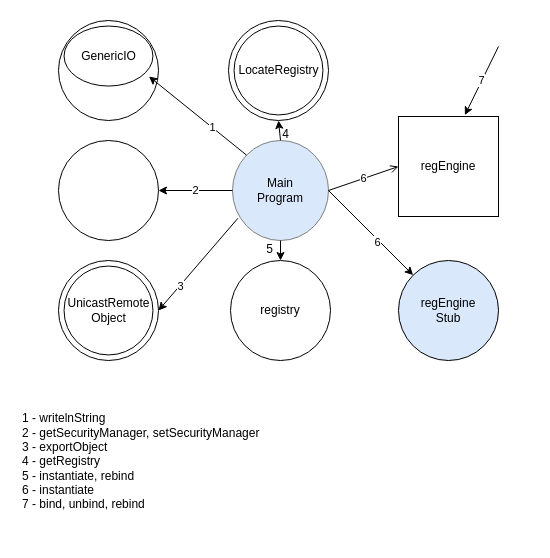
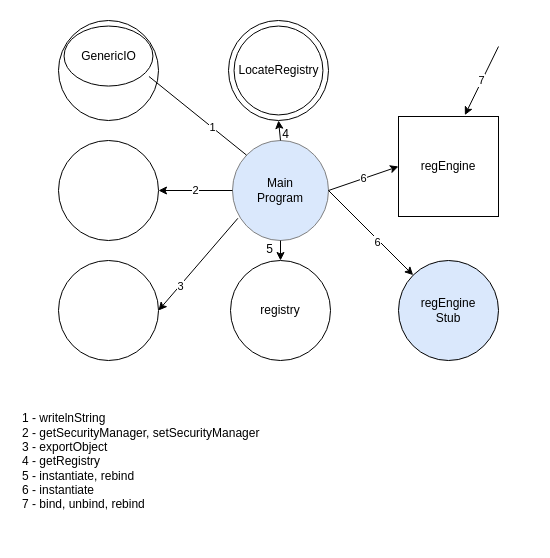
  <mxCell id="0" />
  <mxCell id="1" parent="0" />
  <mxCell id="2" value="&lt;div&gt;&lt;br&gt;&lt;/div&gt;&lt;div&gt;1 - writelnString&lt;br&gt;&lt;/div&gt;&lt;div&gt;2 - getSecurityManager, setSecurityManager&lt;/div&gt;&lt;div&gt;3 - exportObject&lt;br&gt;&lt;/div&gt;&lt;div&gt;4 - getRegistry&lt;br&gt;&lt;/div&gt;&lt;div&gt;5 - instantiate, rebind&lt;/div&gt;6 - instantiate&lt;br&gt;7 - bind, unbind, rebind&lt;div&gt;&lt;br&gt;&lt;/div&gt;" style="text;html=1;strokeColor=none;fillColor=none;align=left;verticalAlign=middle;whiteSpace=wrap;rounded=0;" vertex="1" parent="1"><mxGeometry x="20" y="386" width="508" height="150" as="geometry" /></mxCell>
  <mxCell id="3" value="" style="group" vertex="1" connectable="0" parent="1"><mxGeometry x="232" y="140" width="96" height="100" as="geometry" /></mxCell>
  <mxCell id="4" value="&lt;div&gt;Main&lt;/div&gt;&lt;div&gt;Program&lt;/div&gt;" style="ellipse;whiteSpace=wrap;html=1;fillColor=#dae8fc;strokeColor=#808080;" vertex="1" parent="3"><mxGeometry width="96" height="100" as="geometry" /></mxCell>
  <mxCell id="5" value="" style="group" vertex="1" connectable="0" parent="1"><mxGeometry x="58" y="20" width="100" height="100" as="geometry" /></mxCell>
  <mxCell id="6" value="" style="ellipse;whiteSpace=wrap;html=1;aspect=fixed;" vertex="1" parent="5"><mxGeometry width="100" height="100" as="geometry" /></mxCell>
  <mxCell id="7" value="GenericIO" style="ellipse;whiteSpace=wrap;html=1;aspect=fixed;" vertex="1" parent="5"><mxGeometry x="5.556" y="5.556" width="88.889" height="60" as="geometry" /></mxCell>
  <mxCell id="8" value="" style="group" vertex="1" connectable="0" parent="1"><mxGeometry x="58" y="140" width="100" height="100" as="geometry" /></mxCell>
  <mxCell id="9" value="" style="ellipse;whiteSpace=wrap;html=1;aspect=fixed;" vertex="1" parent="8"><mxGeometry width="100" height="100" as="geometry" /></mxCell>
  <mxCell id="10" value="" style="group" vertex="1" connectable="0" parent="1"><mxGeometry x="58" y="260" width="100" height="100" as="geometry" /></mxCell>
  <mxCell id="11" value="" style="ellipse;whiteSpace=wrap;html=1;aspect=fixed;" vertex="1" parent="10"><mxGeometry width="100" height="100" as="geometry" /></mxCell>
- <mxCell id="12" value="UnicastRemote&lt;br&gt;Object" style="ellipse;whiteSpace=wrap;html=1;aspect=fixed;" vertex="1" parent="10"><mxGeometry x="5.556" y="5.556" width="88.889" height="88.889" as="geometry" /></mxCell>
  <mxCell id="13" value="" style="group" vertex="1" connectable="0" parent="1"><mxGeometry x="228" y="20" width="100" height="100" as="geometry" /></mxCell>
  <mxCell id="14" value="" style="ellipse;whiteSpace=wrap;html=1;aspect=fixed;" vertex="1" parent="13"><mxGeometry width="100" height="100" as="geometry" /></mxCell>
  <mxCell id="15" value="LocateRegistry" style="ellipse;whiteSpace=wrap;html=1;aspect=fixed;" vertex="1" parent="13"><mxGeometry x="5.556" y="5.556" width="88.889" height="88.889" as="geometry" /></mxCell>
  <mxCell id="16" value="registry" style="ellipse;whiteSpace=wrap;html=1;aspect=fixed;" vertex="1" parent="1"><mxGeometry x="230" y="260" width="100" height="100" as="geometry" /></mxCell>
  <mxCell id="17" value="regEngine&lt;br&gt;Stub" style="ellipse;whiteSpace=wrap;html=1;aspect=fixed;fillColor=#dae8fc;" vertex="1" parent="1"><mxGeometry x="398" y="260" width="100" height="100" as="geometry" /></mxCell>
  <mxCell id="18" value="regEngine" style="whiteSpace=wrap;html=1;aspect=fixed;rounded=0;" vertex="1" parent="1"><mxGeometry x="398" y="116" width="100" height="100" as="geometry" /></mxCell>
- <mxCell id="19" value="" style="endArrow=classic;html=1;rounded=0;exitX=0;exitY=0;exitDx=0;exitDy=0;entryX=0.955;entryY=0.84;entryDx=0;entryDy=0;entryPerimeter=0;" edge="1" parent="1" source="4" target="7"><mxGeometry width="50" height="50" relative="1" as="geometry"><mxPoint x="-42" y="306" as="sourcePoint" /><mxPoint x="8" y="256" as="targetPoint" /></mxGeometry></mxCell>
+ <mxCell id="19" value="" style="endArrow=none;html=1;rounded=0;exitX=0;exitY=0;exitDx=0;exitDy=0;entryX=0.955;entryY=0.84;entryDx=0;entryDy=0;entryPerimeter=0;" edge="1" parent="1" source="4" target="7"><mxGeometry width="50" height="50" relative="1" as="geometry"><mxPoint x="-42" y="306" as="sourcePoint" /><mxPoint x="8" y="256" as="targetPoint" /></mxGeometry></mxCell>
  <mxCell id="20" value="1" style="edgeLabel;html=1;align=center;verticalAlign=middle;resizable=0;points=[];" vertex="1" connectable="0" parent="19"><mxGeometry x="-0.286" relative="1" as="geometry"><mxPoint as="offset" /></mxGeometry></mxCell>
  <mxCell id="21" value="2" style="endArrow=classic;html=1;rounded=0;exitX=0;exitY=0.5;exitDx=0;exitDy=0;entryX=1;entryY=0.5;entryDx=0;entryDy=0;" edge="1" parent="1" source="4" target="9"><mxGeometry width="50" height="50" relative="1" as="geometry"><mxPoint x="-82" y="326" as="sourcePoint" /><mxPoint x="188" y="186" as="targetPoint" /></mxGeometry></mxCell>
  <mxCell id="22" value="" style="endArrow=classic;html=1;rounded=0;exitX=0.056;exitY=0.778;exitDx=0;exitDy=0;exitPerimeter=0;entryX=1;entryY=0.5;entryDx=0;entryDy=0;" edge="1" parent="1" source="4" target="11"><mxGeometry width="50" height="50" relative="1" as="geometry"><mxPoint x="-112" y="356" as="sourcePoint" /><mxPoint x="-62" y="306" as="targetPoint" /></mxGeometry></mxCell>
  <mxCell id="23" value="3" style="edgeLabel;html=1;align=center;verticalAlign=middle;resizable=0;points=[];" vertex="1" connectable="0" parent="22"><mxGeometry x="0.469" relative="1" as="geometry"><mxPoint as="offset" /></mxGeometry></mxCell>
  <mxCell id="24" value="" style="endArrow=classic;html=1;rounded=0;exitX=0.5;exitY=0;exitDx=0;exitDy=0;entryX=0.5;entryY=1;entryDx=0;entryDy=0;" edge="1" parent="1" source="4" target="14"><mxGeometry width="50" height="50" relative="1" as="geometry"><mxPoint x="-12" y="416" as="sourcePoint" /><mxPoint x="38" y="366" as="targetPoint" /></mxGeometry></mxCell>
  <mxCell id="25" value="4" style="text;html=1;align=center;verticalAlign=middle;resizable=0;points=[];autosize=1;strokeColor=none;fillColor=none;" vertex="1" parent="1"><mxGeometry x="275" y="124" width="20" height="20" as="geometry" /></mxCell>
  <mxCell id="26" value="" style="endArrow=classic;html=1;rounded=0;exitX=0.5;exitY=1;exitDx=0;exitDy=0;entryX=0.5;entryY=0;entryDx=0;entryDy=0;" edge="1" parent="1" source="4" target="16"><mxGeometry width="50" height="50" relative="1" as="geometry"><mxPoint x="158" y="446" as="sourcePoint" /><mxPoint x="208" y="396" as="targetPoint" /></mxGeometry></mxCell>
  <mxCell id="27" value="5" style="text;html=1;align=center;verticalAlign=middle;resizable=0;points=[];autosize=1;strokeColor=none;fillColor=none;" vertex="1" parent="1"><mxGeometry x="259" y="239" width="20" height="20" as="geometry" /></mxCell>
- <mxCell id="28" value="6" style="endArrow=open;html=1;rounded=0;entryX=0;entryY=0.5;entryDx=0;entryDy=0;exitX=1;exitY=0.5;exitDx=0;exitDy=0;" edge="1" parent="1" source="4" target="18"><mxGeometry width="50" height="50" relative="1" as="geometry"><mxPoint x="-72" y="256" as="sourcePoint" /><mxPoint x="-22" y="206" as="targetPoint" /></mxGeometry></mxCell>
+ <mxCell id="28" value="6" style="endArrow=classic;html=1;rounded=0;entryX=0;entryY=0.5;entryDx=0;entryDy=0;exitX=1;exitY=0.5;exitDx=0;exitDy=0;" edge="1" parent="1" source="4" target="18"><mxGeometry width="50" height="50" relative="1" as="geometry"><mxPoint x="-72" y="256" as="sourcePoint" /><mxPoint x="-22" y="206" as="targetPoint" /></mxGeometry></mxCell>
  <mxCell id="29" value="" style="endArrow=classic;html=1;rounded=0;exitX=1;exitY=0.5;exitDx=0;exitDy=0;entryX=0;entryY=0;entryDx=0;entryDy=0;" edge="1" parent="1" source="4" target="17"><mxGeometry width="50" height="50" relative="1" as="geometry"><mxPoint x="348" y="266" as="sourcePoint" /><mxPoint x="398" y="216" as="targetPoint" /></mxGeometry></mxCell>
  <mxCell id="30" value="6" style="edgeLabel;html=1;align=center;verticalAlign=middle;resizable=0;points=[];" vertex="1" connectable="0" parent="29"><mxGeometry x="0.189" y="-2" relative="1" as="geometry"><mxPoint as="offset" /></mxGeometry></mxCell>
  <mxCell id="31" value="7" style="endArrow=classic;html=1;rounded=0;entryX=0.664;entryY=-0.014;entryDx=0;entryDy=0;entryPerimeter=0;" edge="1" parent="1" target="18"><mxGeometry width="50" height="50" relative="1" as="geometry"><mxPoint x="498" y="46" as="sourcePoint" /><mxPoint x="638" y="246" as="targetPoint" /></mxGeometry></mxCell>
